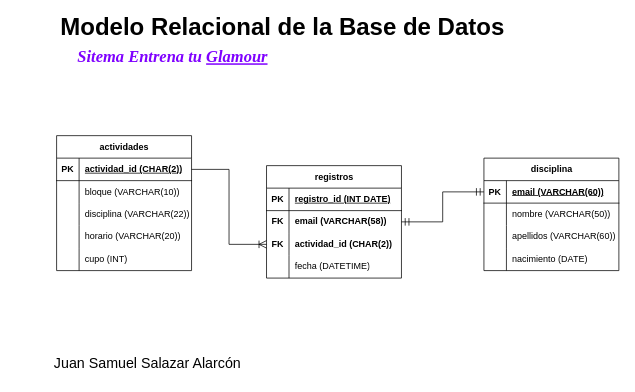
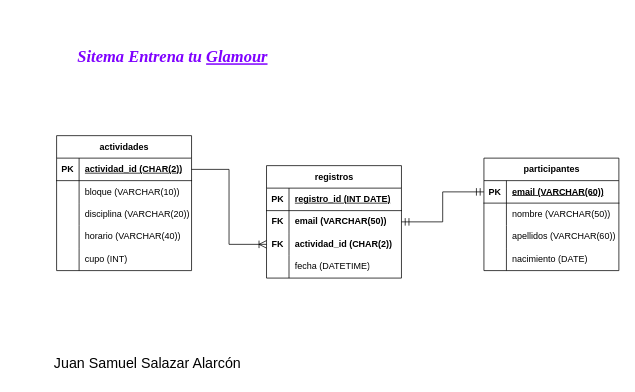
  <mxCell id="0" />
  <mxCell id="1" parent="0" />
- <mxCell id="2" value="disciplina" style="shape=table;startSize=30;container=1;collapsible=1;childLayout=tableLayout;fixedRows=1;rowLines=0;fontStyle=1;align=center;resizeLast=1;html=1;" vertex="1" parent="1"><mxGeometry x="645" y="210" width="180" height="150" as="geometry" /></mxCell>
+ <mxCell id="2" value="participantes" style="shape=table;startSize=30;container=1;collapsible=1;childLayout=tableLayout;fixedRows=1;rowLines=0;fontStyle=1;align=center;resizeLast=1;html=1;" vertex="1" parent="1"><mxGeometry x="645" y="210" width="180" height="150" as="geometry" /></mxCell>
  <mxCell id="3" value="" style="shape=tableRow;horizontal=0;startSize=0;swimlaneHead=0;swimlaneBody=0;fillColor=none;collapsible=0;dropTarget=0;points=[[0,0.5],[1,0.5]];portConstraint=eastwest;top=0;left=0;right=0;bottom=1;" vertex="1" parent="2"><mxGeometry y="30" width="180" height="30" as="geometry" /></mxCell>
  <mxCell id="4" value="PK" style="shape=partialRectangle;connectable=0;fillColor=none;top=0;left=0;bottom=0;right=0;fontStyle=1;overflow=hidden;whiteSpace=wrap;html=1;" vertex="1" parent="3"><mxGeometry width="30" height="30" as="geometry"><mxRectangle width="30" height="30" as="alternateBounds" /></mxGeometry></mxCell>
  <mxCell id="5" value="email (VARCHAR(60))" style="shape=partialRectangle;connectable=0;fillColor=none;top=0;left=0;bottom=0;right=0;align=left;spacingLeft=6;fontStyle=5;overflow=hidden;whiteSpace=wrap;html=1;" vertex="1" parent="3"><mxGeometry x="30" width="150" height="30" as="geometry"><mxRectangle width="150" height="30" as="alternateBounds" /></mxGeometry></mxCell>
  <mxCell id="6" value="" style="shape=tableRow;horizontal=0;startSize=0;swimlaneHead=0;swimlaneBody=0;fillColor=none;collapsible=0;dropTarget=0;points=[[0,0.5],[1,0.5]];portConstraint=eastwest;top=0;left=0;right=0;bottom=0;" vertex="1" parent="2"><mxGeometry y="60" width="180" height="30" as="geometry" /></mxCell>
  <mxCell id="7" value="" style="shape=partialRectangle;connectable=0;fillColor=none;top=0;left=0;bottom=0;right=0;editable=1;overflow=hidden;whiteSpace=wrap;html=1;" vertex="1" parent="6"><mxGeometry width="30" height="30" as="geometry"><mxRectangle width="30" height="30" as="alternateBounds" /></mxGeometry></mxCell>
  <mxCell id="8" value="nombre (VARCHAR(50))" style="shape=partialRectangle;connectable=0;fillColor=none;top=0;left=0;bottom=0;right=0;align=left;spacingLeft=6;overflow=hidden;whiteSpace=wrap;html=1;" vertex="1" parent="6"><mxGeometry x="30" width="150" height="30" as="geometry"><mxRectangle width="150" height="30" as="alternateBounds" /></mxGeometry></mxCell>
  <mxCell id="9" value="" style="shape=tableRow;horizontal=0;startSize=0;swimlaneHead=0;swimlaneBody=0;fillColor=none;collapsible=0;dropTarget=0;points=[[0,0.5],[1,0.5]];portConstraint=eastwest;top=0;left=0;right=0;bottom=0;" vertex="1" parent="2"><mxGeometry y="90" width="180" height="30" as="geometry" /></mxCell>
  <mxCell id="10" value="" style="shape=partialRectangle;connectable=0;fillColor=none;top=0;left=0;bottom=0;right=0;editable=1;overflow=hidden;whiteSpace=wrap;html=1;" vertex="1" parent="9"><mxGeometry width="30" height="30" as="geometry"><mxRectangle width="30" height="30" as="alternateBounds" /></mxGeometry></mxCell>
  <mxCell id="11" value="apellidos (VARCHAR(60))" style="shape=partialRectangle;connectable=0;fillColor=none;top=0;left=0;bottom=0;right=0;align=left;spacingLeft=6;overflow=hidden;whiteSpace=wrap;html=1;" vertex="1" parent="9"><mxGeometry x="30" width="150" height="30" as="geometry"><mxRectangle width="150" height="30" as="alternateBounds" /></mxGeometry></mxCell>
  <mxCell id="12" value="" style="shape=tableRow;horizontal=0;startSize=0;swimlaneHead=0;swimlaneBody=0;fillColor=none;collapsible=0;dropTarget=0;points=[[0,0.5],[1,0.5]];portConstraint=eastwest;top=0;left=0;right=0;bottom=0;" vertex="1" parent="2"><mxGeometry y="120" width="180" height="30" as="geometry" /></mxCell>
  <mxCell id="13" value="" style="shape=partialRectangle;connectable=0;fillColor=none;top=0;left=0;bottom=0;right=0;editable=1;overflow=hidden;whiteSpace=wrap;html=1;" vertex="1" parent="12"><mxGeometry width="30" height="30" as="geometry"><mxRectangle width="30" height="30" as="alternateBounds" /></mxGeometry></mxCell>
  <mxCell id="14" value="nacimiento (DATE)" style="shape=partialRectangle;connectable=0;fillColor=none;top=0;left=0;bottom=0;right=0;align=left;spacingLeft=6;overflow=hidden;whiteSpace=wrap;html=1;" vertex="1" parent="12"><mxGeometry x="30" width="150" height="30" as="geometry"><mxRectangle width="150" height="30" as="alternateBounds" /></mxGeometry></mxCell>
  <mxCell id="15" value="actividades" style="shape=table;startSize=30;container=1;collapsible=1;childLayout=tableLayout;fixedRows=1;rowLines=0;fontStyle=1;align=center;resizeLast=1;html=1;" vertex="1" parent="1"><mxGeometry x="75" y="180" width="180" height="180" as="geometry" /></mxCell>
  <mxCell id="16" value="" style="shape=tableRow;horizontal=0;startSize=0;swimlaneHead=0;swimlaneBody=0;fillColor=none;collapsible=0;dropTarget=0;points=[[0,0.5],[1,0.5]];portConstraint=eastwest;top=0;left=0;right=0;bottom=1;" vertex="1" parent="15"><mxGeometry y="30" width="180" height="30" as="geometry" /></mxCell>
  <mxCell id="17" value="PK" style="shape=partialRectangle;connectable=0;fillColor=none;top=0;left=0;bottom=0;right=0;fontStyle=1;overflow=hidden;whiteSpace=wrap;html=1;" vertex="1" parent="16"><mxGeometry width="30" height="30" as="geometry"><mxRectangle width="30" height="30" as="alternateBounds" /></mxGeometry></mxCell>
  <mxCell id="18" value="actividad_id (CHAR(2))" style="shape=partialRectangle;connectable=0;fillColor=none;top=0;left=0;bottom=0;right=0;align=left;spacingLeft=6;fontStyle=5;overflow=hidden;whiteSpace=wrap;html=1;" vertex="1" parent="16"><mxGeometry x="30" width="150" height="30" as="geometry"><mxRectangle width="150" height="30" as="alternateBounds" /></mxGeometry></mxCell>
  <mxCell id="19" value="" style="shape=tableRow;horizontal=0;startSize=0;swimlaneHead=0;swimlaneBody=0;fillColor=none;collapsible=0;dropTarget=0;points=[[0,0.5],[1,0.5]];portConstraint=eastwest;top=0;left=0;right=0;bottom=0;" vertex="1" parent="15"><mxGeometry y="60" width="180" height="30" as="geometry" /></mxCell>
  <mxCell id="20" value="" style="shape=partialRectangle;connectable=0;fillColor=none;top=0;left=0;bottom=0;right=0;editable=1;overflow=hidden;whiteSpace=wrap;html=1;" vertex="1" parent="19"><mxGeometry width="30" height="30" as="geometry"><mxRectangle width="30" height="30" as="alternateBounds" /></mxGeometry></mxCell>
  <mxCell id="21" value="bloque (VARCHAR(10))" style="shape=partialRectangle;connectable=0;fillColor=none;top=0;left=0;bottom=0;right=0;align=left;spacingLeft=6;overflow=hidden;whiteSpace=wrap;html=1;" vertex="1" parent="19"><mxGeometry x="30" width="150" height="30" as="geometry"><mxRectangle width="150" height="30" as="alternateBounds" /></mxGeometry></mxCell>
  <mxCell id="22" value="" style="shape=tableRow;horizontal=0;startSize=0;swimlaneHead=0;swimlaneBody=0;fillColor=none;collapsible=0;dropTarget=0;points=[[0,0.5],[1,0.5]];portConstraint=eastwest;top=0;left=0;right=0;bottom=0;" vertex="1" parent="15"><mxGeometry y="90" width="180" height="30" as="geometry" /></mxCell>
  <mxCell id="23" value="" style="shape=partialRectangle;connectable=0;fillColor=none;top=0;left=0;bottom=0;right=0;editable=1;overflow=hidden;whiteSpace=wrap;html=1;" vertex="1" parent="22"><mxGeometry width="30" height="30" as="geometry"><mxRectangle width="30" height="30" as="alternateBounds" /></mxGeometry></mxCell>
- <mxCell id="24" value="disciplina (VARCHAR(22))" style="shape=partialRectangle;connectable=0;fillColor=none;top=0;left=0;bottom=0;right=0;align=left;spacingLeft=6;overflow=hidden;whiteSpace=wrap;html=1;" vertex="1" parent="22"><mxGeometry x="30" width="150" height="30" as="geometry"><mxRectangle width="150" height="30" as="alternateBounds" /></mxGeometry></mxCell>
+ <mxCell id="24" value="disciplina (VARCHAR(20))" style="shape=partialRectangle;connectable=0;fillColor=none;top=0;left=0;bottom=0;right=0;align=left;spacingLeft=6;overflow=hidden;whiteSpace=wrap;html=1;" vertex="1" parent="22"><mxGeometry x="30" width="150" height="30" as="geometry"><mxRectangle width="150" height="30" as="alternateBounds" /></mxGeometry></mxCell>
  <mxCell id="25" value="" style="shape=tableRow;horizontal=0;startSize=0;swimlaneHead=0;swimlaneBody=0;fillColor=none;collapsible=0;dropTarget=0;points=[[0,0.5],[1,0.5]];portConstraint=eastwest;top=0;left=0;right=0;bottom=0;" vertex="1" parent="15"><mxGeometry y="120" width="180" height="30" as="geometry" /></mxCell>
  <mxCell id="26" value="" style="shape=partialRectangle;connectable=0;fillColor=none;top=0;left=0;bottom=0;right=0;editable=1;overflow=hidden;whiteSpace=wrap;html=1;" vertex="1" parent="25"><mxGeometry width="30" height="30" as="geometry"><mxRectangle width="30" height="30" as="alternateBounds" /></mxGeometry></mxCell>
- <mxCell id="27" value="horario (VARCHAR(20))" style="shape=partialRectangle;connectable=0;fillColor=none;top=0;left=0;bottom=0;right=0;align=left;spacingLeft=6;overflow=hidden;whiteSpace=wrap;html=1;" vertex="1" parent="25"><mxGeometry x="30" width="150" height="30" as="geometry"><mxRectangle width="150" height="30" as="alternateBounds" /></mxGeometry></mxCell>
+ <mxCell id="27" value="horario (VARCHAR(40))" style="shape=partialRectangle;connectable=0;fillColor=none;top=0;left=0;bottom=0;right=0;align=left;spacingLeft=6;overflow=hidden;whiteSpace=wrap;html=1;" vertex="1" parent="25"><mxGeometry x="30" width="150" height="30" as="geometry"><mxRectangle width="150" height="30" as="alternateBounds" /></mxGeometry></mxCell>
  <mxCell id="28" value="" style="shape=tableRow;horizontal=0;startSize=0;swimlaneHead=0;swimlaneBody=0;fillColor=none;collapsible=0;dropTarget=0;points=[[0,0.5],[1,0.5]];portConstraint=eastwest;top=0;left=0;right=0;bottom=0;" vertex="1" parent="15"><mxGeometry y="150" width="180" height="30" as="geometry" /></mxCell>
  <mxCell id="29" value="" style="shape=partialRectangle;connectable=0;fillColor=none;top=0;left=0;bottom=0;right=0;editable=1;overflow=hidden;whiteSpace=wrap;html=1;" vertex="1" parent="28"><mxGeometry width="30" height="30" as="geometry"><mxRectangle width="30" height="30" as="alternateBounds" /></mxGeometry></mxCell>
  <mxCell id="30" value="cupo (INT)" style="shape=partialRectangle;connectable=0;fillColor=none;top=0;left=0;bottom=0;right=0;align=left;spacingLeft=6;overflow=hidden;whiteSpace=wrap;html=1;" vertex="1" parent="28"><mxGeometry x="30" width="150" height="30" as="geometry"><mxRectangle width="150" height="30" as="alternateBounds" /></mxGeometry></mxCell>
  <mxCell id="31" value="registros" style="shape=table;startSize=30;container=1;collapsible=1;childLayout=tableLayout;fixedRows=1;rowLines=0;fontStyle=1;align=center;resizeLast=1;html=1;" vertex="1" parent="1"><mxGeometry x="355" y="220" width="180" height="150" as="geometry" /></mxCell>
  <mxCell id="32" value="" style="shape=tableRow;horizontal=0;startSize=0;swimlaneHead=0;swimlaneBody=0;fillColor=none;collapsible=0;dropTarget=0;points=[[0,0.5],[1,0.5]];portConstraint=eastwest;top=0;left=0;right=0;bottom=1;" vertex="1" parent="31"><mxGeometry y="30" width="180" height="30" as="geometry" /></mxCell>
  <mxCell id="33" value="PK" style="shape=partialRectangle;connectable=0;fillColor=none;top=0;left=0;bottom=0;right=0;fontStyle=1;overflow=hidden;whiteSpace=wrap;html=1;" vertex="1" parent="32"><mxGeometry width="30" height="30" as="geometry"><mxRectangle width="30" height="30" as="alternateBounds" /></mxGeometry></mxCell>
  <mxCell id="34" value="registro_id (INT DATE)" style="shape=partialRectangle;connectable=0;fillColor=none;top=0;left=0;bottom=0;right=0;align=left;spacingLeft=6;fontStyle=5;overflow=hidden;whiteSpace=wrap;html=1;" vertex="1" parent="32"><mxGeometry x="30" width="150" height="30" as="geometry"><mxRectangle width="150" height="30" as="alternateBounds" /></mxGeometry></mxCell>
  <mxCell id="35" value="" style="shape=tableRow;horizontal=0;startSize=0;swimlaneHead=0;swimlaneBody=0;fillColor=none;collapsible=0;dropTarget=0;points=[[0,0.5],[1,0.5]];portConstraint=eastwest;top=0;left=0;right=0;bottom=0;" vertex="1" parent="31"><mxGeometry y="60" width="180" height="30" as="geometry" /></mxCell>
  <mxCell id="36" value="FK" style="shape=partialRectangle;connectable=0;fillColor=none;top=0;left=0;bottom=0;right=0;editable=1;overflow=hidden;whiteSpace=wrap;html=1;fontStyle=1" vertex="1" parent="35"><mxGeometry width="30" height="30" as="geometry"><mxRectangle width="30" height="30" as="alternateBounds" /></mxGeometry></mxCell>
- <mxCell id="37" value="&lt;span&gt;email (VARCHAR(58))&lt;/span&gt;" style="shape=partialRectangle;connectable=0;fillColor=none;top=0;left=0;bottom=0;right=0;align=left;spacingLeft=6;overflow=hidden;whiteSpace=wrap;html=1;fontStyle=1" vertex="1" parent="35"><mxGeometry x="30" width="150" height="30" as="geometry"><mxRectangle width="150" height="30" as="alternateBounds" /></mxGeometry></mxCell>
+ <mxCell id="37" value="&lt;span&gt;email (VARCHAR(50))&lt;/span&gt;" style="shape=partialRectangle;connectable=0;fillColor=none;top=0;left=0;bottom=0;right=0;align=left;spacingLeft=6;overflow=hidden;whiteSpace=wrap;html=1;fontStyle=1" vertex="1" parent="35"><mxGeometry x="30" width="150" height="30" as="geometry"><mxRectangle width="150" height="30" as="alternateBounds" /></mxGeometry></mxCell>
  <mxCell id="38" value="" style="shape=tableRow;horizontal=0;startSize=0;swimlaneHead=0;swimlaneBody=0;fillColor=none;collapsible=0;dropTarget=0;points=[[0,0.5],[1,0.5]];portConstraint=eastwest;top=0;left=0;right=0;bottom=0;fontStyle=1" vertex="1" parent="31"><mxGeometry y="90" width="180" height="30" as="geometry" /></mxCell>
  <mxCell id="39" value="FK" style="shape=partialRectangle;connectable=0;fillColor=none;top=0;left=0;bottom=0;right=0;editable=1;overflow=hidden;whiteSpace=wrap;html=1;fontStyle=1" vertex="1" parent="38"><mxGeometry width="30" height="30" as="geometry"><mxRectangle width="30" height="30" as="alternateBounds" /></mxGeometry></mxCell>
  <mxCell id="40" value="&lt;b&gt;actividad_id (CHAR(2))&lt;/b&gt;" style="shape=partialRectangle;connectable=0;fillColor=none;top=0;left=0;bottom=0;right=0;align=left;spacingLeft=6;overflow=hidden;whiteSpace=wrap;html=1;" vertex="1" parent="38"><mxGeometry x="30" width="150" height="30" as="geometry"><mxRectangle width="150" height="30" as="alternateBounds" /></mxGeometry></mxCell>
  <mxCell id="41" value="" style="shape=tableRow;horizontal=0;startSize=0;swimlaneHead=0;swimlaneBody=0;fillColor=none;collapsible=0;dropTarget=0;points=[[0,0.5],[1,0.5]];portConstraint=eastwest;top=0;left=0;right=0;bottom=0;" vertex="1" parent="31"><mxGeometry y="120" width="180" height="30" as="geometry" /></mxCell>
  <mxCell id="42" value="" style="shape=partialRectangle;connectable=0;fillColor=none;top=0;left=0;bottom=0;right=0;editable=1;overflow=hidden;whiteSpace=wrap;html=1;" vertex="1" parent="41"><mxGeometry width="30" height="30" as="geometry"><mxRectangle width="30" height="30" as="alternateBounds" /></mxGeometry></mxCell>
  <mxCell id="43" value="fecha (DATETIME)" style="shape=partialRectangle;connectable=0;fillColor=none;top=0;left=0;bottom=0;right=0;align=left;spacingLeft=6;overflow=hidden;whiteSpace=wrap;html=1;" vertex="1" parent="41"><mxGeometry x="30" width="150" height="30" as="geometry"><mxRectangle width="150" height="30" as="alternateBounds" /></mxGeometry></mxCell>
  <mxCell id="44" value="" style="edgeStyle=orthogonalEdgeStyle;fontSize=12;html=1;endArrow=ERmandOne;startArrow=ERmandOne;rounded=0;startSize=8;endSize=8;entryX=0;entryY=0.5;entryDx=0;entryDy=0;exitX=1;exitY=0.5;exitDx=0;exitDy=0;" edge="1" parent="1" source="35" target="3"><mxGeometry width="100" height="100" relative="1" as="geometry"><mxPoint x="525" y="505" as="sourcePoint" /><mxPoint x="625" y="405" as="targetPoint" /></mxGeometry></mxCell>
  <mxCell id="45" value="" style="edgeStyle=orthogonalEdgeStyle;fontSize=12;html=1;endArrow=ERoneToMany;rounded=0;startSize=8;endSize=8;exitX=1;exitY=0.5;exitDx=0;exitDy=0;entryX=0;entryY=0.5;entryDx=0;entryDy=0;" edge="1" parent="1" source="16" target="38"><mxGeometry width="100" height="100" relative="1" as="geometry"><mxPoint x="215" y="490" as="sourcePoint" /><mxPoint x="315" y="390" as="targetPoint" /></mxGeometry></mxCell>
- <mxCell id="46" value="&lt;b&gt;&lt;font style=&quot;font-size: 32px;&quot;&gt;Modelo Relacional de la Base de Datos&lt;/font&gt;&lt;/b&gt;" style="text;strokeColor=none;fillColor=none;html=1;align=center;verticalAlign=middle;whiteSpace=wrap;rounded=0;fontSize=16;" vertex="1" parent="1"><mxGeometry x="56" y="20" width="641" height="30" as="geometry" /></mxCell>
  <mxCell id="47" value="&lt;font color=&quot;#7f00ff&quot; size=&quot;1&quot; face=&quot;Georgia&quot;&gt;&lt;b style=&quot;&quot;&gt;&lt;i style=&quot;font-size: 22px;&quot;&gt;Sitema Entrena tu &lt;u&gt;Glamour&lt;/u&gt;&lt;/i&gt;&lt;/b&gt;&lt;/font&gt;" style="text;strokeColor=none;fillColor=none;html=1;align=center;verticalAlign=middle;whiteSpace=wrap;rounded=0;fontSize=16;" vertex="1" parent="1"><mxGeometry x="20" y="60" width="420" height="30" as="geometry" /></mxCell>
  <mxCell id="48" value="&lt;font style=&quot;font-size: 19px;&quot;&gt;Juan Samuel Salazar Alarcón&lt;/font&gt;" style="text;strokeColor=none;fillColor=none;html=1;align=center;verticalAlign=middle;whiteSpace=wrap;rounded=0;fontSize=16;" vertex="1" parent="1"><mxGeometry x="51" y="470" width="291" height="30" as="geometry" /></mxCell>
